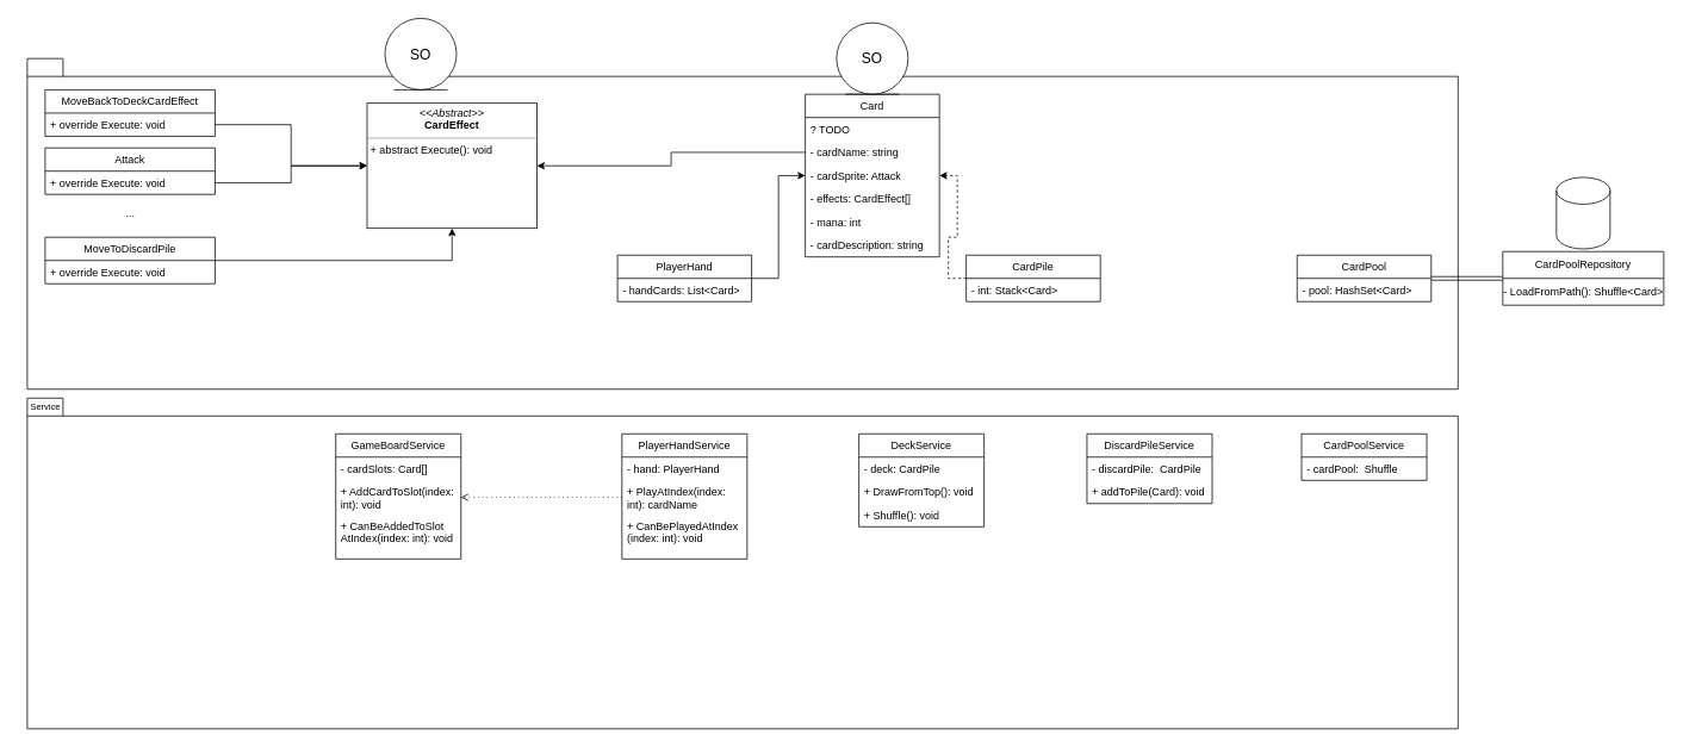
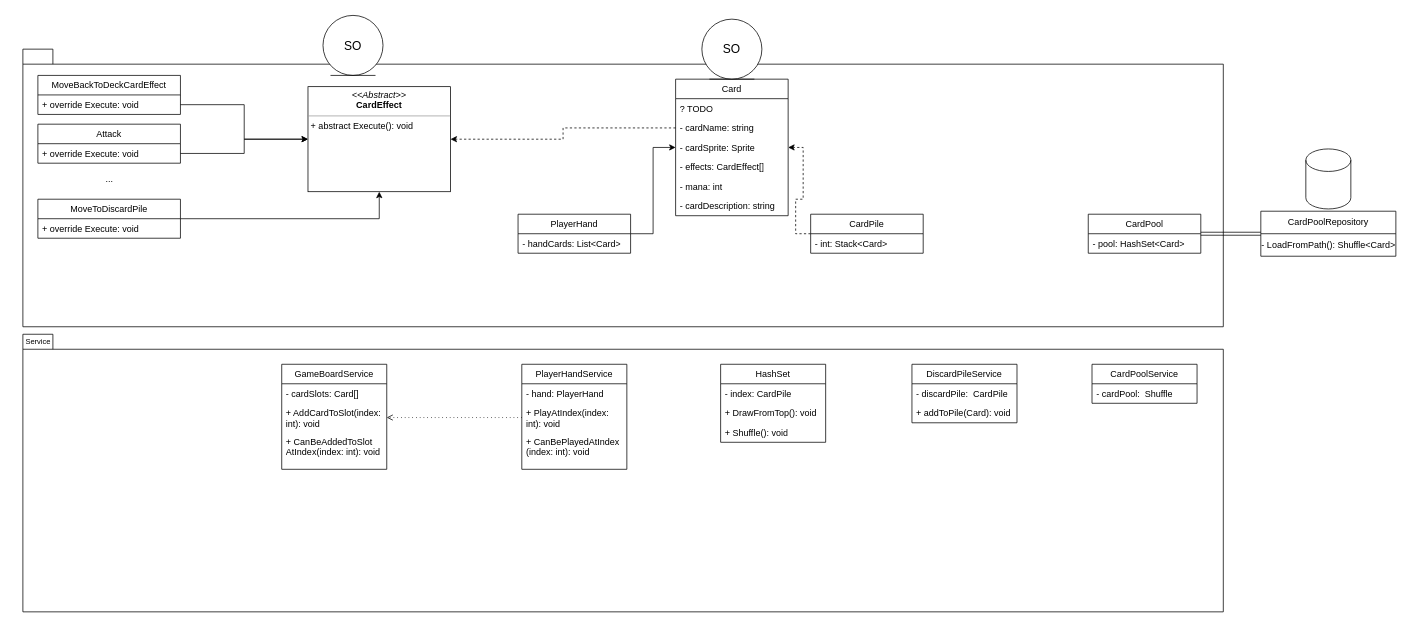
  <mxCell id="0" />
  <mxCell id="1" parent="0" />
  <mxCell id="2" value="" style="shape=folder;fontStyle=1;spacingTop=10;tabWidth=40;tabHeight=20;tabPosition=left;html=1;whiteSpace=wrap;" parent="1" vertex="1"><mxGeometry x="30" y="445" width="1600" height="370" as="geometry" /></mxCell>
  <mxCell id="3" value="" style="shape=folder;fontStyle=1;spacingTop=10;tabWidth=40;tabHeight=20;tabPosition=left;html=1;whiteSpace=wrap;" parent="1" vertex="1"><mxGeometry x="30" y="65" width="1600" height="370" as="geometry" /></mxCell>
  <mxCell id="4" style="edgeStyle=orthogonalEdgeStyle;rounded=0;orthogonalLoop=1;jettySize=auto;html=1;dashed=1;" parent="1" source="5" target="28" edge="1"><mxGeometry relative="1" as="geometry" /></mxCell>
  <mxCell id="5" value="CardPile" style="swimlane;fontStyle=0;childLayout=stackLayout;horizontal=1;startSize=26;fillColor=none;horizontalStack=0;resizeParent=1;resizeParentMax=0;resizeLast=0;collapsible=1;marginBottom=0;whiteSpace=wrap;html=1;" parent="1" vertex="1"><mxGeometry x="1080" y="285" width="150" height="52" as="geometry" /></mxCell>
  <mxCell id="6" value="- int: Stack&amp;lt;Card&amp;gt;" style="text;strokeColor=none;fillColor=none;align=left;verticalAlign=top;spacingLeft=4;spacingRight=4;overflow=hidden;rotatable=0;points=[[0,0.5],[1,0.5]];portConstraint=eastwest;whiteSpace=wrap;html=1;" parent="5" vertex="1"><mxGeometry y="26" width="150" height="26" as="geometry" /></mxCell>
- <mxCell id="7" value="DeckService" style="swimlane;fontStyle=0;childLayout=stackLayout;horizontal=1;startSize=26;fillColor=none;horizontalStack=0;resizeParent=1;resizeParentMax=0;resizeLast=0;collapsible=1;marginBottom=0;whiteSpace=wrap;html=1;" parent="1" vertex="1"><mxGeometry x="960" y="485" width="140" height="104" as="geometry" /></mxCell>
- <mxCell id="8" value="- deck: CardPile" style="text;strokeColor=none;fillColor=none;align=left;verticalAlign=top;spacingLeft=4;spacingRight=4;overflow=hidden;rotatable=0;points=[[0,0.5],[1,0.5]];portConstraint=eastwest;whiteSpace=wrap;html=1;" parent="7" vertex="1"><mxGeometry y="26" width="140" height="26" as="geometry" /></mxCell>
+ <mxCell id="7" value="HashSet" style="swimlane;fontStyle=0;childLayout=stackLayout;horizontal=1;startSize=26;fillColor=none;horizontalStack=0;resizeParent=1;resizeParentMax=0;resizeLast=0;collapsible=1;marginBottom=0;whiteSpace=wrap;html=1;" parent="1" vertex="1"><mxGeometry x="960" y="485" width="140" height="104" as="geometry" /></mxCell>
+ <mxCell id="8" value="- index: CardPile" style="text;strokeColor=none;fillColor=none;align=left;verticalAlign=top;spacingLeft=4;spacingRight=4;overflow=hidden;rotatable=0;points=[[0,0.5],[1,0.5]];portConstraint=eastwest;whiteSpace=wrap;html=1;" parent="7" vertex="1"><mxGeometry y="26" width="140" height="26" as="geometry" /></mxCell>
  <mxCell id="9" value="+ DrawFromTop(): void" style="text;strokeColor=none;fillColor=none;align=left;verticalAlign=top;spacingLeft=4;spacingRight=4;overflow=hidden;rotatable=0;points=[[0,0.5],[1,0.5]];portConstraint=eastwest;whiteSpace=wrap;html=1;" parent="7" vertex="1"><mxGeometry y="52" width="140" height="26" as="geometry" /></mxCell>
  <mxCell id="10" value="+ Shuffle(): void" style="text;strokeColor=none;fillColor=none;align=left;verticalAlign=top;spacingLeft=4;spacingRight=4;overflow=hidden;rotatable=0;points=[[0,0.5],[1,0.5]];portConstraint=eastwest;whiteSpace=wrap;html=1;" parent="7" vertex="1"><mxGeometry y="78" width="140" height="26" as="geometry" /></mxCell>
  <mxCell id="11" value="DiscardPileService" style="swimlane;fontStyle=0;childLayout=stackLayout;horizontal=1;startSize=26;fillColor=none;horizontalStack=0;resizeParent=1;resizeParentMax=0;resizeLast=0;collapsible=1;marginBottom=0;whiteSpace=wrap;html=1;" parent="1" vertex="1"><mxGeometry x="1215" y="485" width="140" height="78" as="geometry" /></mxCell>
  <mxCell id="12" value="- discardPile:&amp;nbsp; CardPile" style="text;strokeColor=none;fillColor=none;align=left;verticalAlign=top;spacingLeft=4;spacingRight=4;overflow=hidden;rotatable=0;points=[[0,0.5],[1,0.5]];portConstraint=eastwest;whiteSpace=wrap;html=1;" parent="11" vertex="1"><mxGeometry y="26" width="140" height="26" as="geometry" /></mxCell>
  <mxCell id="13" value="+ addToPile(Card): void" style="text;strokeColor=none;fillColor=none;align=left;verticalAlign=top;spacingLeft=4;spacingRight=4;overflow=hidden;rotatable=0;points=[[0,0.5],[1,0.5]];portConstraint=eastwest;whiteSpace=wrap;html=1;" parent="11" vertex="1"><mxGeometry y="52" width="140" height="26" as="geometry" /></mxCell>
  <mxCell id="14" style="edgeStyle=orthogonalEdgeStyle;rounded=0;orthogonalLoop=1;jettySize=auto;html=1;shape=link;" parent="1" source="15" target="19" edge="1"><mxGeometry relative="1" as="geometry" /></mxCell>
  <mxCell id="15" value="CardPool" style="swimlane;fontStyle=0;childLayout=stackLayout;horizontal=1;startSize=26;fillColor=none;horizontalStack=0;resizeParent=1;resizeParentMax=0;resizeLast=0;collapsible=1;marginBottom=0;whiteSpace=wrap;html=1;" parent="1" vertex="1"><mxGeometry x="1450" y="285" width="150" height="52" as="geometry" /></mxCell>
  <mxCell id="16" value="- pool: HashSet&amp;lt;Card&amp;gt;" style="text;strokeColor=none;fillColor=none;align=left;verticalAlign=top;spacingLeft=4;spacingRight=4;overflow=hidden;rotatable=0;points=[[0,0.5],[1,0.5]];portConstraint=eastwest;whiteSpace=wrap;html=1;" parent="15" vertex="1"><mxGeometry y="26" width="150" height="26" as="geometry" /></mxCell>
  <mxCell id="17" value="CardPoolService" style="swimlane;fontStyle=0;childLayout=stackLayout;horizontal=1;startSize=26;fillColor=none;horizontalStack=0;resizeParent=1;resizeParentMax=0;resizeLast=0;collapsible=1;marginBottom=0;whiteSpace=wrap;html=1;" parent="1" vertex="1"><mxGeometry x="1455" y="485" width="140" height="52" as="geometry" /></mxCell>
  <mxCell id="18" value="- cardPool:&amp;nbsp; Shuffle" style="text;strokeColor=none;fillColor=none;align=left;verticalAlign=top;spacingLeft=4;spacingRight=4;overflow=hidden;rotatable=0;points=[[0,0.5],[1,0.5]];portConstraint=eastwest;whiteSpace=wrap;html=1;" parent="17" vertex="1"><mxGeometry y="26" width="140" height="26" as="geometry" /></mxCell>
  <mxCell id="19" value="CardPoolRepository" style="swimlane;fontStyle=0;childLayout=stackLayout;horizontal=1;startSize=30;fillColor=none;horizontalStack=0;resizeParent=1;resizeParentMax=0;resizeLast=0;collapsible=1;marginBottom=0;whiteSpace=wrap;html=1;" parent="1" vertex="1"><mxGeometry x="1680" y="281" width="180" height="60" as="geometry"><mxRectangle x="620" y="30" width="150" height="30" as="alternateBounds" /></mxGeometry></mxCell>
  <mxCell id="20" value="- LoadFromPath(): Shuffle&amp;lt;Card&amp;gt;" style="text;html=1;align=center;verticalAlign=middle;resizable=0;points=[];autosize=1;strokeColor=none;fillColor=none;" parent="19" vertex="1"><mxGeometry y="30" width="180" height="30" as="geometry" /></mxCell>
  <mxCell id="21" style="edgeStyle=orthogonalEdgeStyle;rounded=0;orthogonalLoop=1;jettySize=auto;html=1;dashed=0;" parent="1" source="22" target="28" edge="1"><mxGeometry relative="1" as="geometry" /></mxCell>
  <mxCell id="22" value="PlayerHand" style="swimlane;fontStyle=0;childLayout=stackLayout;horizontal=1;startSize=26;fillColor=none;horizontalStack=0;resizeParent=1;resizeParentMax=0;resizeLast=0;collapsible=1;marginBottom=0;whiteSpace=wrap;html=1;" parent="1" vertex="1"><mxGeometry x="690" y="285" width="150" height="52" as="geometry" /></mxCell>
  <mxCell id="23" value="- handCards: List&amp;lt;Card&amp;gt;" style="text;strokeColor=none;fillColor=none;align=left;verticalAlign=top;spacingLeft=4;spacingRight=4;overflow=hidden;rotatable=0;points=[[0,0.5],[1,0.5]];portConstraint=eastwest;whiteSpace=wrap;html=1;" parent="22" vertex="1"><mxGeometry y="26" width="150" height="26" as="geometry" /></mxCell>
  <mxCell id="24" value="PlayerHandService" style="swimlane;fontStyle=0;childLayout=stackLayout;horizontal=1;startSize=26;fillColor=none;horizontalStack=0;resizeParent=1;resizeParentMax=0;resizeLast=0;collapsible=1;marginBottom=0;whiteSpace=wrap;html=1;" parent="1" vertex="1"><mxGeometry x="695" y="485" width="140" height="140" as="geometry" /></mxCell>
  <mxCell id="25" value="- hand: PlayerHand" style="text;strokeColor=none;fillColor=none;align=left;verticalAlign=top;spacingLeft=4;spacingRight=4;overflow=hidden;rotatable=0;points=[[0,0.5],[1,0.5]];portConstraint=eastwest;whiteSpace=wrap;html=1;" parent="24" vertex="1"><mxGeometry y="26" width="140" height="26" as="geometry" /></mxCell>
- <mxCell id="26" value="+ PlayAtIndex(index: int): cardName" style="text;strokeColor=none;fillColor=none;align=left;verticalAlign=top;spacingLeft=4;spacingRight=4;overflow=hidden;rotatable=0;points=[[0,0.5],[1,0.5]];portConstraint=eastwest;whiteSpace=wrap;html=1;" parent="24" vertex="1"><mxGeometry y="52" width="140" height="38" as="geometry" /></mxCell>
+ <mxCell id="26" value="+ PlayAtIndex(index: int): void" style="text;strokeColor=none;fillColor=none;align=left;verticalAlign=top;spacingLeft=4;spacingRight=4;overflow=hidden;rotatable=0;points=[[0,0.5],[1,0.5]];portConstraint=eastwest;whiteSpace=wrap;html=1;" parent="24" vertex="1"><mxGeometry y="52" width="140" height="38" as="geometry" /></mxCell>
  <mxCell id="27" value="+ CanBePlayedAtIndex&lt;br&gt;(index: int): void" style="text;strokeColor=none;fillColor=none;align=left;verticalAlign=top;spacingLeft=4;spacingRight=4;overflow=hidden;rotatable=0;points=[[0,0.5],[1,0.5]];portConstraint=eastwest;whiteSpace=wrap;html=1;" parent="24" vertex="1"><mxGeometry y="90" width="140" height="50" as="geometry" /></mxCell>
  <mxCell id="28" value="Card" style="swimlane;fontStyle=0;childLayout=stackLayout;horizontal=1;startSize=26;fillColor=none;horizontalStack=0;resizeParent=1;resizeParentMax=0;resizeLast=0;collapsible=1;marginBottom=0;whiteSpace=wrap;html=1;" parent="1" vertex="1"><mxGeometry x="900" y="105" width="150" height="182" as="geometry" /></mxCell>
  <mxCell id="29" value="? TODO" style="text;strokeColor=none;fillColor=none;align=left;verticalAlign=top;spacingLeft=4;spacingRight=4;overflow=hidden;rotatable=0;points=[[0,0.5],[1,0.5]];portConstraint=eastwest;whiteSpace=wrap;html=1;" parent="28" vertex="1"><mxGeometry y="26" width="150" height="26" as="geometry" /></mxCell>
  <mxCell id="30" value="- cardName: string" style="text;strokeColor=none;fillColor=none;align=left;verticalAlign=top;spacingLeft=4;spacingRight=4;overflow=hidden;rotatable=0;points=[[0,0.5],[1,0.5]];portConstraint=eastwest;whiteSpace=wrap;html=1;" parent="28" vertex="1"><mxGeometry y="52" width="150" height="26" as="geometry" /></mxCell>
- <mxCell id="31" value="- cardSprite: Attack" style="text;strokeColor=none;fillColor=none;align=left;verticalAlign=top;spacingLeft=4;spacingRight=4;overflow=hidden;rotatable=0;points=[[0,0.5],[1,0.5]];portConstraint=eastwest;whiteSpace=wrap;html=1;" parent="28" vertex="1"><mxGeometry y="78" width="150" height="26" as="geometry" /></mxCell>
+ <mxCell id="31" value="- cardSprite: Sprite" style="text;strokeColor=none;fillColor=none;align=left;verticalAlign=top;spacingLeft=4;spacingRight=4;overflow=hidden;rotatable=0;points=[[0,0.5],[1,0.5]];portConstraint=eastwest;whiteSpace=wrap;html=1;" parent="28" vertex="1"><mxGeometry y="78" width="150" height="26" as="geometry" /></mxCell>
  <mxCell id="32" value="- effects: CardEffect[]" style="text;strokeColor=none;fillColor=none;align=left;verticalAlign=top;spacingLeft=4;spacingRight=4;overflow=hidden;rotatable=0;points=[[0,0.5],[1,0.5]];portConstraint=eastwest;whiteSpace=wrap;html=1;" parent="28" vertex="1"><mxGeometry y="104" width="150" height="26" as="geometry" /></mxCell>
  <mxCell id="33" value="- mana: int" style="text;strokeColor=none;fillColor=none;align=left;verticalAlign=top;spacingLeft=4;spacingRight=4;overflow=hidden;rotatable=0;points=[[0,0.5],[1,0.5]];portConstraint=eastwest;whiteSpace=wrap;html=1;" vertex="1" parent="28"><mxGeometry y="130" width="150" height="26" as="geometry" /></mxCell>
  <mxCell id="34" value="- cardDescription: string" style="text;strokeColor=none;fillColor=none;align=left;verticalAlign=top;spacingLeft=4;spacingRight=4;overflow=hidden;rotatable=0;points=[[0,0.5],[1,0.5]];portConstraint=eastwest;whiteSpace=wrap;html=1;" vertex="1" parent="28"><mxGeometry y="156" width="150" height="26" as="geometry" /></mxCell>
  <mxCell id="35" value="&lt;p style=&quot;margin:0px;margin-top:4px;text-align:center;&quot;&gt;&lt;i&gt;&amp;lt;&amp;lt;Abstract&amp;gt;&amp;gt;&lt;/i&gt;&lt;br&gt;&lt;b&gt;CardEffect&lt;/b&gt;&lt;/p&gt;&lt;hr size=&quot;1&quot;&gt;&lt;p style=&quot;margin:0px;margin-left:4px;&quot;&gt;&lt;span style=&quot;background-color: initial;&quot;&gt;+ abstract Execute(): void&lt;/span&gt;&lt;br&gt;&lt;/p&gt;" style="verticalAlign=top;align=left;overflow=fill;fontSize=12;fontFamily=Helvetica;html=1;whiteSpace=wrap;" parent="1" vertex="1"><mxGeometry x="410" y="115" width="190" height="140" as="geometry" /></mxCell>
  <mxCell id="36" value="GameBoardService" style="swimlane;fontStyle=0;childLayout=stackLayout;horizontal=1;startSize=26;fillColor=none;horizontalStack=0;resizeParent=1;resizeParentMax=0;resizeLast=0;collapsible=1;marginBottom=0;whiteSpace=wrap;html=1;" parent="1" vertex="1"><mxGeometry x="375" y="485" width="140" height="140" as="geometry" /></mxCell>
  <mxCell id="37" value="- cardSlots: Card[]" style="text;strokeColor=none;fillColor=none;align=left;verticalAlign=top;spacingLeft=4;spacingRight=4;overflow=hidden;rotatable=0;points=[[0,0.5],[1,0.5]];portConstraint=eastwest;whiteSpace=wrap;html=1;" parent="36" vertex="1"><mxGeometry y="26" width="140" height="26" as="geometry" /></mxCell>
  <mxCell id="38" value="+ AddCardToSlot(index: int): void" style="text;strokeColor=none;fillColor=none;align=left;verticalAlign=top;spacingLeft=4;spacingRight=4;overflow=hidden;rotatable=0;points=[[0,0.5],[1,0.5]];portConstraint=eastwest;whiteSpace=wrap;html=1;" parent="36" vertex="1"><mxGeometry y="52" width="140" height="38" as="geometry" /></mxCell>
  <mxCell id="39" value="+ CanBeAddedToSlot AtIndex(index: int): void" style="text;strokeColor=none;fillColor=none;align=left;verticalAlign=top;spacingLeft=4;spacingRight=4;overflow=hidden;rotatable=0;points=[[0,0.5],[1,0.5]];portConstraint=eastwest;whiteSpace=wrap;html=1;" parent="36" vertex="1"><mxGeometry y="90" width="140" height="50" as="geometry" /></mxCell>
- <mxCell id="40" style="edgeStyle=orthogonalEdgeStyle;rounded=0;orthogonalLoop=1;jettySize=auto;html=1;dashed=0;" parent="1" source="30" target="35" edge="1"><mxGeometry relative="1" as="geometry" /></mxCell>
+ <mxCell id="40" style="edgeStyle=orthogonalEdgeStyle;rounded=0;orthogonalLoop=1;jettySize=auto;html=1;dashed=1;" parent="1" source="30" target="35" edge="1"><mxGeometry relative="1" as="geometry" /></mxCell>
  <mxCell id="41" value="MoveBackToDeckCardEffect" style="swimlane;fontStyle=0;childLayout=stackLayout;horizontal=1;startSize=26;fillColor=none;horizontalStack=0;resizeParent=1;resizeParentMax=0;resizeLast=0;collapsible=1;marginBottom=0;whiteSpace=wrap;html=1;" parent="1" vertex="1"><mxGeometry x="50" y="100" width="190" height="52" as="geometry" /></mxCell>
  <mxCell id="42" value="+ override Execute: void" style="text;strokeColor=none;fillColor=none;align=left;verticalAlign=top;spacingLeft=4;spacingRight=4;overflow=hidden;rotatable=0;points=[[0,0.5],[1,0.5]];portConstraint=eastwest;whiteSpace=wrap;html=1;" parent="41" vertex="1"><mxGeometry y="26" width="190" height="26" as="geometry" /></mxCell>
  <mxCell id="43" style="edgeStyle=orthogonalEdgeStyle;rounded=0;orthogonalLoop=1;jettySize=auto;html=1;" parent="1" source="42" target="35" edge="1"><mxGeometry relative="1" as="geometry" /></mxCell>
  <mxCell id="44" value="Attack" style="swimlane;fontStyle=0;childLayout=stackLayout;horizontal=1;startSize=26;fillColor=none;horizontalStack=0;resizeParent=1;resizeParentMax=0;resizeLast=0;collapsible=1;marginBottom=0;whiteSpace=wrap;html=1;" parent="1" vertex="1"><mxGeometry x="50" y="165" width="190" height="52" as="geometry" /></mxCell>
  <mxCell id="45" value="+ override Execute: void" style="text;strokeColor=none;fillColor=none;align=left;verticalAlign=top;spacingLeft=4;spacingRight=4;overflow=hidden;rotatable=0;points=[[0,0.5],[1,0.5]];portConstraint=eastwest;whiteSpace=wrap;html=1;" parent="44" vertex="1"><mxGeometry y="26" width="190" height="26" as="geometry" /></mxCell>
  <mxCell id="46" value="..." style="text;html=1;align=center;verticalAlign=middle;resizable=0;points=[];autosize=1;strokeColor=none;fillColor=none;" parent="1" vertex="1"><mxGeometry x="130" y="223" width="30" height="30" as="geometry" /></mxCell>
  <mxCell id="47" style="edgeStyle=orthogonalEdgeStyle;rounded=0;orthogonalLoop=1;jettySize=auto;html=1;" parent="1" source="48" target="35" edge="1"><mxGeometry relative="1" as="geometry" /></mxCell>
  <mxCell id="48" value="MoveToDiscardPile" style="swimlane;fontStyle=0;childLayout=stackLayout;horizontal=1;startSize=26;fillColor=none;horizontalStack=0;resizeParent=1;resizeParentMax=0;resizeLast=0;collapsible=1;marginBottom=0;whiteSpace=wrap;html=1;" parent="1" vertex="1"><mxGeometry x="50" y="265" width="190" height="52" as="geometry" /></mxCell>
  <mxCell id="49" value="+ override Execute: void" style="text;strokeColor=none;fillColor=none;align=left;verticalAlign=top;spacingLeft=4;spacingRight=4;overflow=hidden;rotatable=0;points=[[0,0.5],[1,0.5]];portConstraint=eastwest;whiteSpace=wrap;html=1;" parent="48" vertex="1"><mxGeometry y="26" width="190" height="26" as="geometry" /></mxCell>
  <mxCell id="50" style="edgeStyle=orthogonalEdgeStyle;rounded=0;orthogonalLoop=1;jettySize=auto;html=1;" parent="1" source="45" target="35" edge="1"><mxGeometry relative="1" as="geometry" /></mxCell>
  <mxCell id="51" value="Service" style="text;html=1;align=center;verticalAlign=middle;resizable=0;points=[];autosize=1;strokeColor=none;fillColor=none;fontSize=10;" parent="1" vertex="1"><mxGeometry x="20" y="439" width="60" height="30" as="geometry" /></mxCell>
  <mxCell id="52" value="" style="shape=cylinder3;whiteSpace=wrap;html=1;boundedLbl=1;backgroundOutline=1;size=15;" parent="1" vertex="1"><mxGeometry x="1740" y="198" width="60" height="80" as="geometry" /></mxCell>
  <mxCell id="53" style="edgeStyle=orthogonalEdgeStyle;rounded=0;orthogonalLoop=1;jettySize=auto;html=1;dashed=1;dashPattern=1 4;endArrow=open;endFill=0;" parent="1" source="26" target="38" edge="1"><mxGeometry relative="1" as="geometry" /></mxCell>
  <mxCell id="54" value="SO" style="ellipse;shape=umlEntity;whiteSpace=wrap;html=1;fontSize=16;" vertex="1" parent="1"><mxGeometry x="935" y="25" width="80" height="80" as="geometry" /></mxCell>
  <mxCell id="55" value="SO" style="ellipse;shape=umlEntity;whiteSpace=wrap;html=1;fontSize=16;" vertex="1" parent="1"><mxGeometry x="430" y="20" width="80" height="80" as="geometry" /></mxCell>
